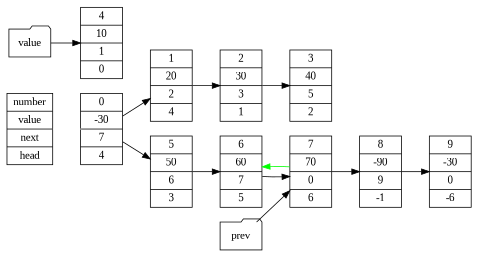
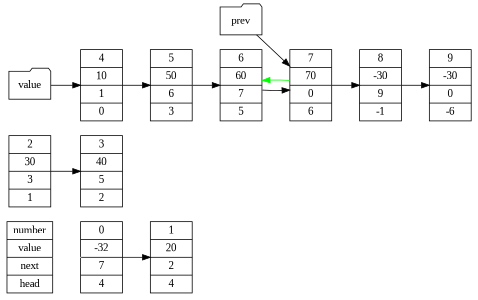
  digraph {
    fontname="Liberation Serif"
    rankdir=LR
    node [fontname="Liberation Serif" shape=record]
    edge [fontname="Liberation Serif"]
    n1 [label=" number | value | next | head"]
-   n2 [label=" 0 | -30 | 7 | 4"]
+   n2 [label=" 0 | -32 | 7 | 4"]
    n3 [label=" 1 | 20 | 2 | 4"]
    n4 [label=" 2 | 30 | 3 | 1"]
    n5 [label=" 3 | 40 | 5 | 2"]
    n6 [label=" 4 | 10 | 1 | 0"]
    n7 [label=" 5 | 50 | 6 | 3"]
    n8 [label=" 6 | 60 | 7 | 5"]
    n9 [label=" 7 | 70 | 0 | 6"]
-   n10 [label=" 8 | -90 | 9 | -1"]
+   n10 [label=" 8 | -30 | 9 | -1"]
    n11 [label=" 9 | -30 | 0 | -6"]
    n12 [label=value shape=folder]
    n13 [label=prev shape=folder]
    n1 -> n2 [color=white]
    n2 -> n3
-   n3 -> n4
    n4 -> n5
-   n2 -> n7
+   n6 -> n7
    n7 -> n8
    n8 -> n9
    n9 -> n8 [color=green]
    n9 -> n10
    n10 -> n11
    n12 -> n6
    n13 -> n9
  }
